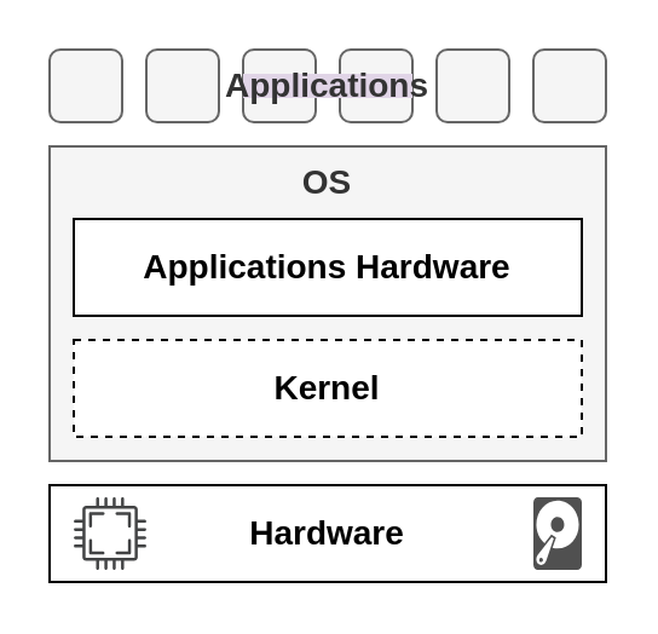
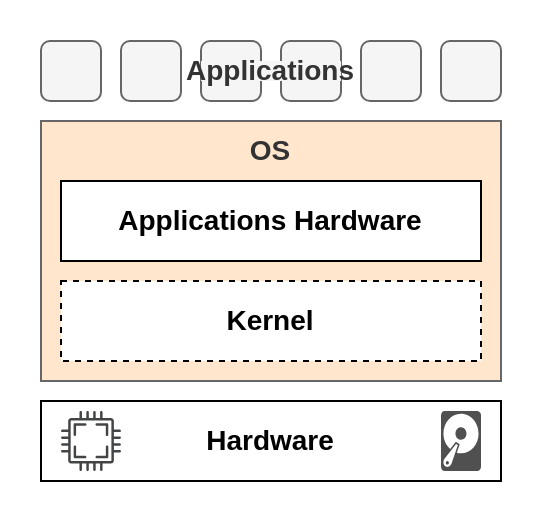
  <mxCell id="0" />
  <mxCell id="1" parent="0" />
- <mxCell id="2" value="OS" style="rounded=0;whiteSpace=wrap;html=1;horizontal=1;verticalAlign=top;fontSize=14;fontStyle=1;fillColor=#f5f5f5;fontColor=#333333;strokeColor=#666666;" parent="1" vertex="1"><mxGeometry x="20" y="60" width="230" height="130" as="geometry" /></mxCell>
+ <mxCell id="2" value="OS" style="rounded=0;whiteSpace=wrap;html=1;horizontal=1;verticalAlign=top;fontSize=14;fontStyle=1;fillColor=#ffe6cc;fontColor=#333333;strokeColor=#666666;" parent="1" vertex="1"><mxGeometry x="20" y="60" width="230" height="130" as="geometry" /></mxCell>
  <mxCell id="3" value="Kernel" style="rounded=0;whiteSpace=wrap;html=1;horizontal=1;verticalAlign=middle;fontSize=14;fontStyle=1;dashed=1;" parent="1" vertex="1"><mxGeometry x="30" y="140" width="210" height="40" as="geometry" /></mxCell>
  <mxCell id="4" value="Hardware" style="rounded=0;whiteSpace=wrap;html=1;horizontal=1;verticalAlign=middle;fontSize=14;fontStyle=1" parent="1" vertex="1"><mxGeometry x="20" y="200" width="230" height="40" as="geometry" /></mxCell>
  <mxCell id="5" value="" style="sketch=0;pointerEvents=1;shadow=0;dashed=0;html=1;strokeColor=none;fillColor=#434445;aspect=fixed;labelPosition=center;verticalLabelPosition=bottom;verticalAlign=top;align=center;outlineConnect=0;shape=mxgraph.vvd.cpu;" parent="1" vertex="1"><mxGeometry x="30" y="205" width="30" height="30" as="geometry" /></mxCell>
  <mxCell id="6" value="" style="sketch=0;pointerEvents=1;shadow=0;dashed=0;html=1;strokeColor=none;fillColor=#505050;labelPosition=center;verticalLabelPosition=bottom;verticalAlign=top;outlineConnect=0;align=center;shape=mxgraph.office.devices.hard_disk;" parent="1" vertex="1"><mxGeometry x="220" y="205" width="20" height="30" as="geometry" /></mxCell>
  <mxCell id="7" value="" style="rounded=1;whiteSpace=wrap;html=1;horizontal=1;verticalAlign=middle;fontSize=14;fontStyle=1;fillColor=#f5f5f5;fontColor=#333333;strokeColor=#666666;" vertex="1" parent="1"><mxGeometry x="20" width="30" height="30" as="geometry" y="20" /></mxCell>
  <mxCell id="8" value="" style="rounded=1;whiteSpace=wrap;html=1;horizontal=1;verticalAlign=middle;fontSize=14;fontStyle=1;fillColor=#f5f5f5;fontColor=#333333;strokeColor=#666666;" vertex="1" parent="1"><mxGeometry x="100" width="30" height="30" as="geometry" y="20" /></mxCell>
  <mxCell id="9" value="" style="rounded=1;whiteSpace=wrap;html=1;horizontal=1;verticalAlign=middle;fontSize=14;fontStyle=1;fillColor=#f5f5f5;fontColor=#333333;strokeColor=#666666;" vertex="1" parent="1"><mxGeometry x="140" width="30" height="30" as="geometry" y="20" /></mxCell>
  <mxCell id="10" value="" style="rounded=1;whiteSpace=wrap;html=1;horizontal=1;verticalAlign=middle;fontSize=14;fontStyle=1;fillColor=#f5f5f5;fontColor=#333333;strokeColor=#666666;" vertex="1" parent="1"><mxGeometry x="180" width="30" height="30" as="geometry" y="20" /></mxCell>
  <mxCell id="11" value="" style="rounded=1;whiteSpace=wrap;html=1;horizontal=1;verticalAlign=middle;fontSize=14;fontStyle=1;fillColor=#f5f5f5;fontColor=#333333;strokeColor=#666666;" vertex="1" parent="1"><mxGeometry x="220" width="30" height="30" as="geometry" y="20" /></mxCell>
  <mxCell id="12" value="" style="rounded=1;whiteSpace=wrap;html=1;horizontal=1;verticalAlign=middle;fontSize=14;fontStyle=1;fillColor=#f5f5f5;fontColor=#333333;strokeColor=#666666;" vertex="1" parent="1"><mxGeometry x="60" width="30" height="30" as="geometry" y="20" /></mxCell>
  <mxCell id="13" value="Applications Hardware" style="rounded=0;whiteSpace=wrap;html=1;horizontal=1;verticalAlign=middle;fontSize=14;fontStyle=1" vertex="1" parent="1"><mxGeometry x="30" y="90" width="210" height="40" as="geometry" /></mxCell>
- <mxCell id="14" value="Applications" style="rounded=0;whiteSpace=wrap;html=1;horizontal=1;verticalAlign=middle;fontSize=14;fontStyle=1;strokeColor=none;fillColor=#e1d5e7;fontColor=#333333;" parent="1" vertex="1"><mxGeometry x="100" y="30" width="70" height="10" as="geometry" /></mxCell>
+ <mxCell id="14" value="Applications" style="rounded=0;whiteSpace=wrap;html=1;horizontal=1;verticalAlign=middle;fontSize=14;fontStyle=1;strokeColor=none;fillColor=#f5f5f5;fontColor=#333333;" parent="1" vertex="1"><mxGeometry x="100" y="30" width="70" height="10" as="geometry" /></mxCell>
